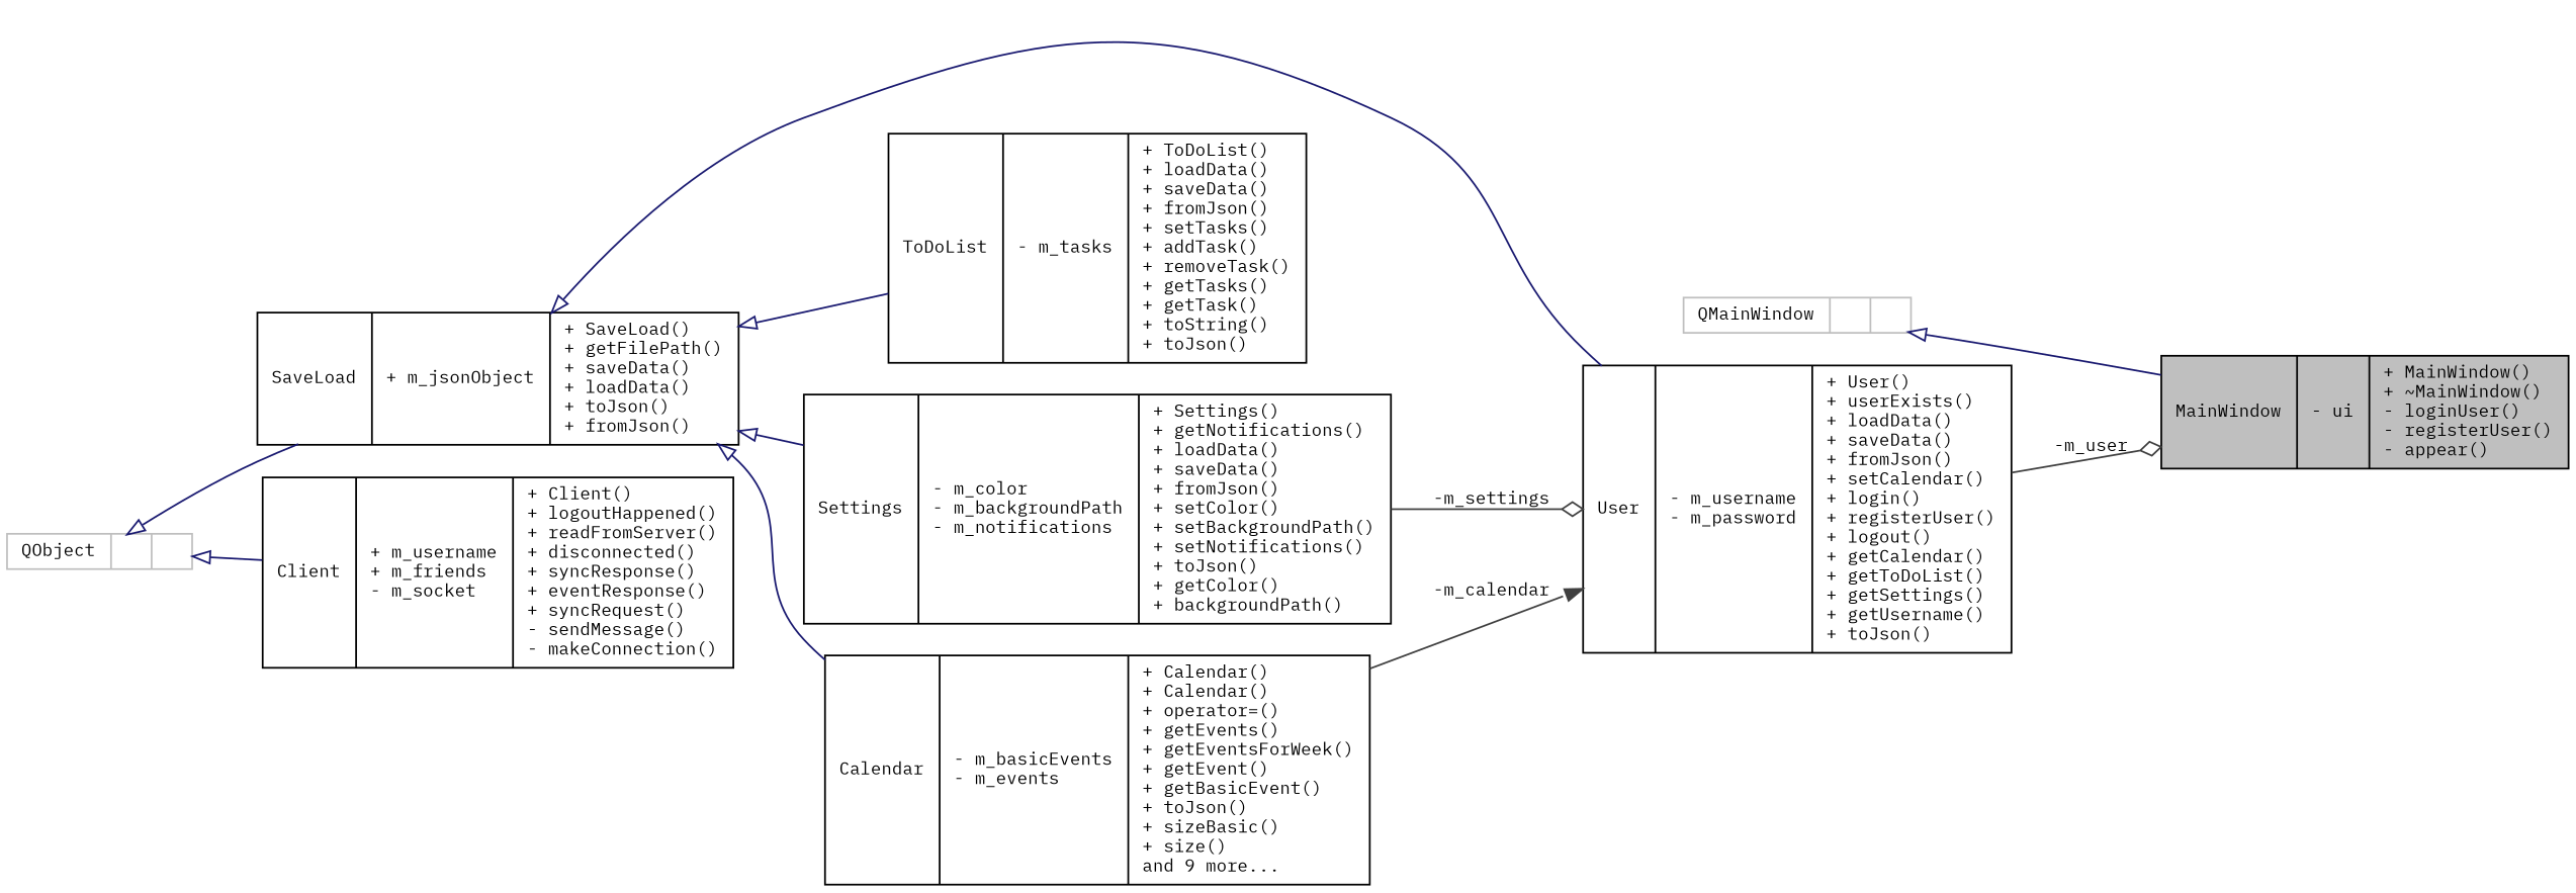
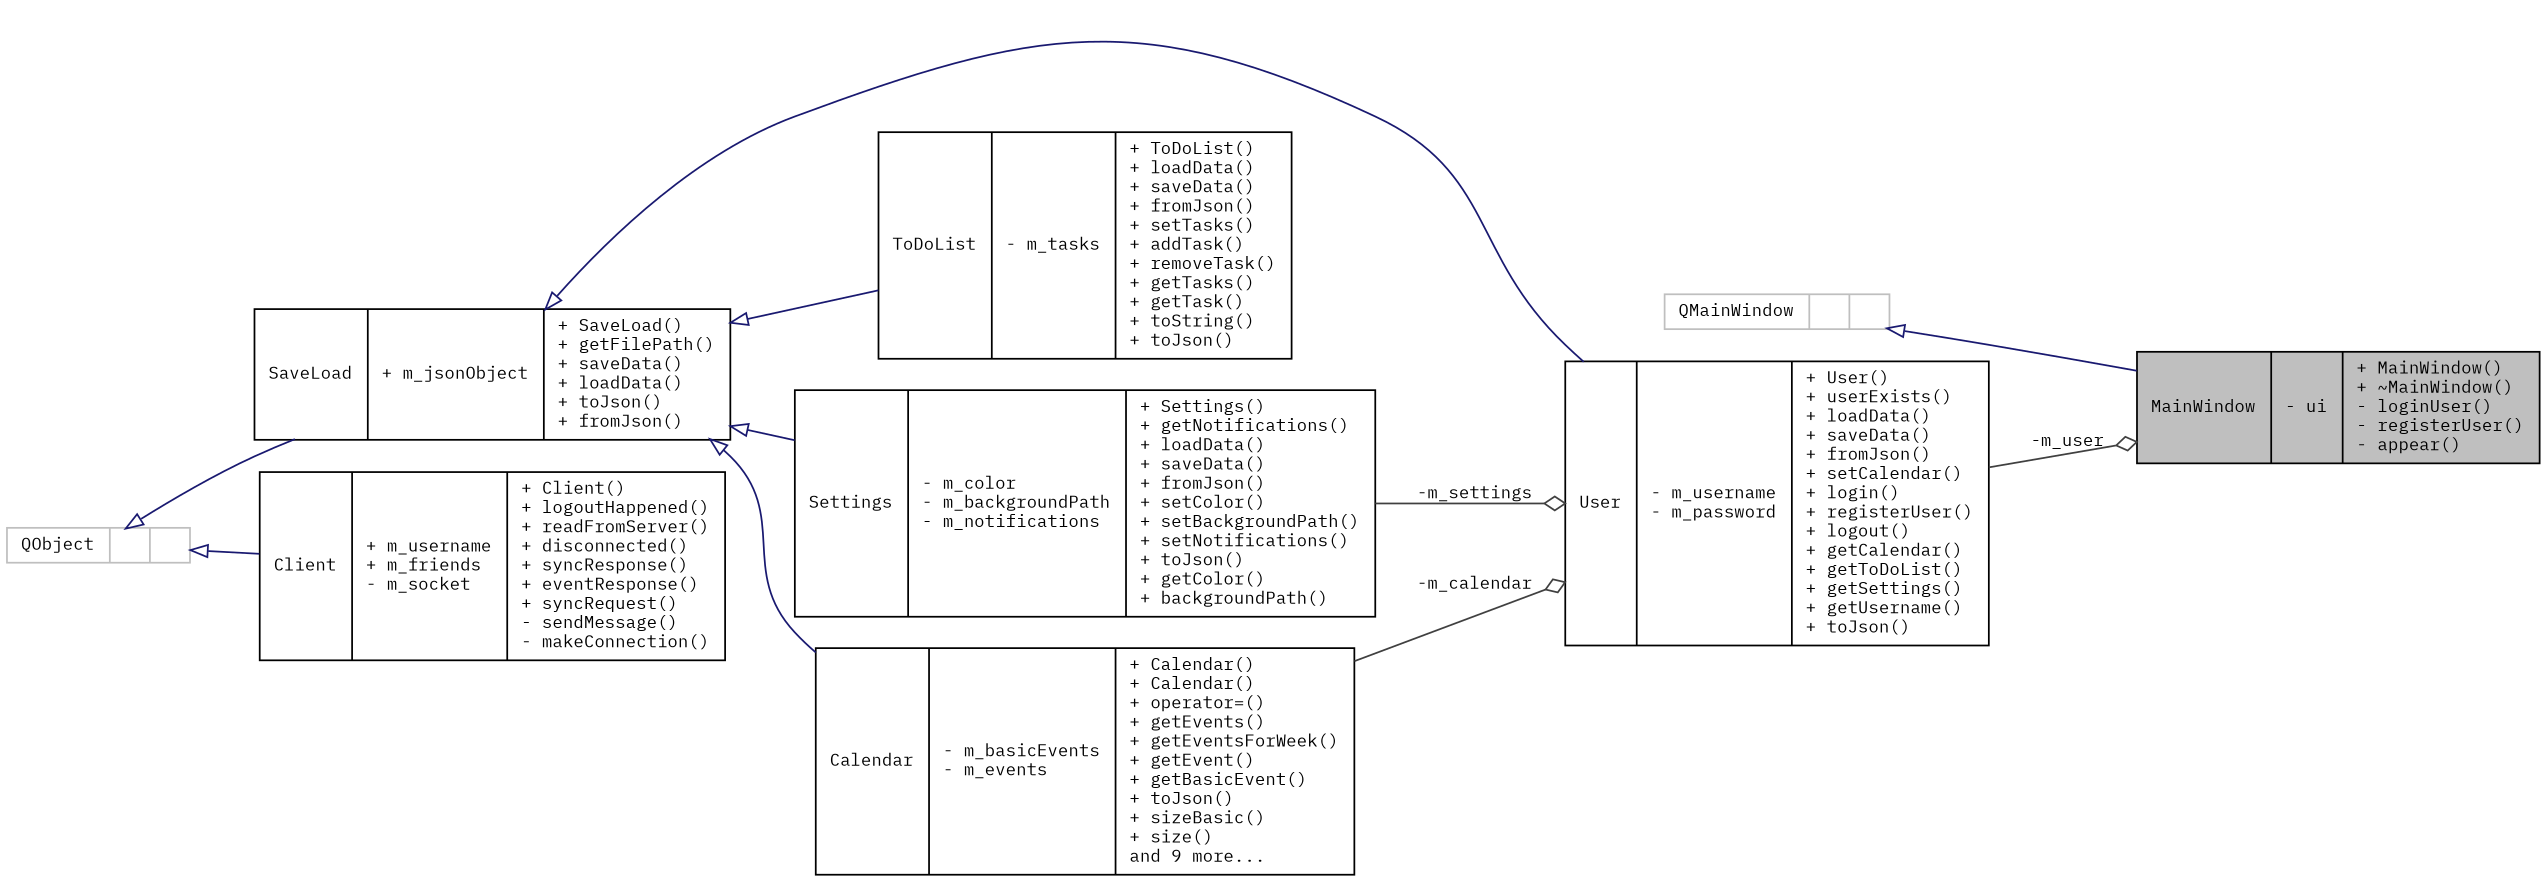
  digraph {
    fontname="IBM Plex Mono"
    rankdir=LR
    node [color=black fillcolor=white fontname="IBM Plex Mono" fontsize=10 shape=record style=filled]
    edge [arrowtail=onormal color=midnightblue dir=back fontname="IBM Plex Mono" fontsize=10 labelfontname=Helvetica labelfontsize=10 style=solid]
    n1 [fillcolor=grey75 fontcolor=black height=0.2 label="{MainWindow\n|- ui\l|+ MainWindow()\l+ ~MainWindow()\l- loginUser()\l- registerUser()\l- appear()\l}" width=0.4]
    n2 [color=grey75 height=0.2 label="{QMainWindow\n||}" width=0.4]
    n3 [height=0.2 label="{User\n|- m_username\l- m_password\l|+ User()\l+ userExists()\l+ loadData()\l+ saveData()\l+ fromJson()\l+ setCalendar()\l+ login()\l+ registerUser()\l+ logout()\l+ getCalendar()\l+ getToDoList()\l+ getSettings()\l+ getUsername()\l+ toJson()\l}" width=0.4]
    n4 [height=0.2 label="{SaveLoad\n|+ m_jsonObject\l|+ SaveLoad()\l+ getFilePath()\l+ saveData()\l+ loadData()\l+ toJson()\l+ fromJson()\l}" width=0.4]
    n5 [height=0.2 label="{ToDoList\n|- m_tasks\l|+ ToDoList()\l+ loadData()\l+ saveData()\l+ fromJson()\l+ setTasks()\l+ addTask()\l+ removeTask()\l+ getTasks()\l+ getTask()\l+ toString()\l+ toJson()\l}" width=0.4]
    n6 [height=0.2 label="{Settings\n|- m_color\l- m_backgroundPath\l- m_notifications\l|+ Settings()\l+ getNotifications()\l+ loadData()\l+ saveData()\l+ fromJson()\l+ setColor()\l+ setBackgroundPath()\l+ setNotifications()\l+ toJson()\l+ getColor()\l+ backgroundPath()\l}" width=0.4]
    n7 [height=0.2 label="{Calendar\n|- m_basicEvents\l- m_events\l|+ Calendar()\l+ Calendar()\l+ operator=()\l+ getEvents()\l+ getEventsForWeek()\l+ getEvent()\l+ getBasicEvent()\l+ toJson()\l+ sizeBasic()\l+ size()\land 9 more...\l}" width=0.4]
    n8 [color=grey75 height=0.2 label="{QObject\n||}" width=0.4]
    n9 [height=0.2 label="{Client\n|+ m_username\l+ m_friends\l- m_socket\l|+ Client()\l+ logoutHappened()\l+ readFromServer()\l+ disconnected()\l+ syncResponse()\l+ eventResponse()\l+ syncRequest()\l- sendMessage()\l- makeConnection()\l}" width=0.4]
    n2 -> n1
    n3 -> n1 [arrowhead=odiamond color=grey25 label=" -m_user" arrowtail="" dir=""]
    n4 -> n3
    n4 -> n5
    n4 -> n6
    n4 -> n7
    n6 -> n3 [arrowhead=odiamond color=grey25 label=" -m_settings" arrowtail="" dir=""]
-   n7 -> n3 [arrowhead=normal color=grey25 label=" -m_calendar" arrowtail="" dir=""]
+   n7 -> n3 [arrowhead=odiamond color=grey25 label=" -m_calendar" arrowtail="" dir=""]
    n8 -> n4
    n8 -> n9
  }
